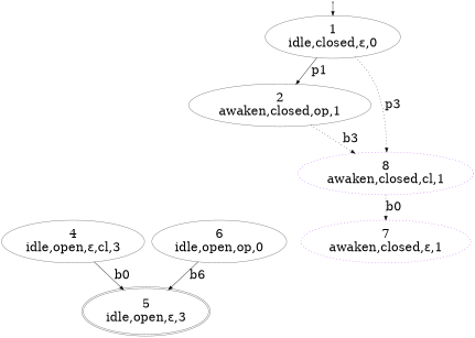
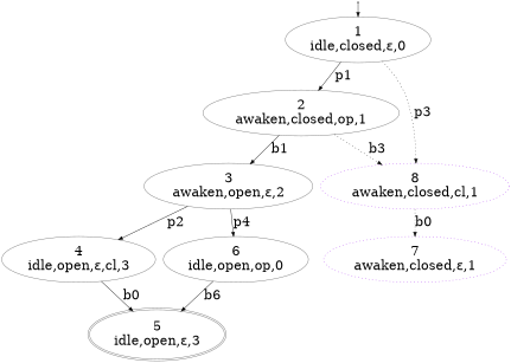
  digraph {
    rankdir=TB
    ranksep=0.4
    node [color=gray40 fontsize=30 shape=ellipse]
    edge [fontsize=30]
    n1 [label="1\nidle,closed,&epsilon;,0"]
    n2 [label="2\nawaken,closed,op,1"]
    n3 [color=purple label="8\nawaken,closed,cl,1" style=dotted]
+   n4 [label="3\nawaken,open,&epsilon;,2"]
    n5 [color=purple label="7\nawaken,closed,&epsilon;,1" style=dotted]
    n6 [label="4\nidle,open,&epsilon;,cl,3"]
    n7 [label="6\nidle,open,op,0"]
    n8 [label="5\nidle,open,&epsilon;,3" peripheries=2]
    start [fontcolor=white shape=point fontsize=""]
    n1 -> n2 [label=p1]
    n1 -> n3 [label=p3 style=dotted]
    n2 -> n3 [label=b3 style=dotted]
+   n2 -> n4 [label=b1]
    n3 -> n5 [label=b0 style=dotted]
+   n4 -> n6 [label=p2]
+   n4 -> n7 [label=p4]
    n6 -> n8 [label=b0]
    n7 -> n8 [label=b6]
    start -> n1 [fontsize=""]
  }
